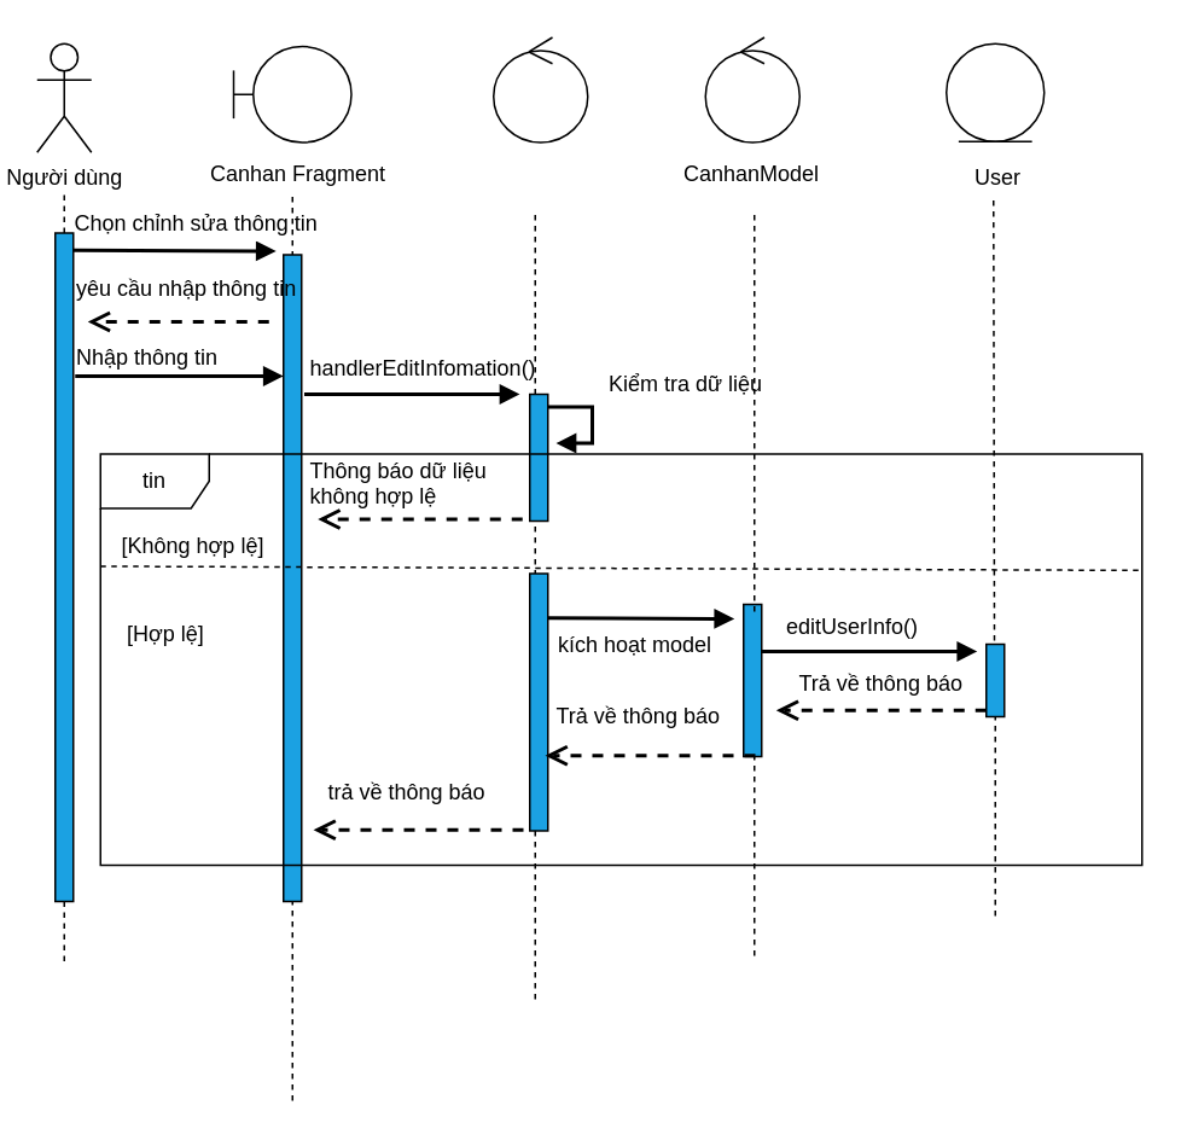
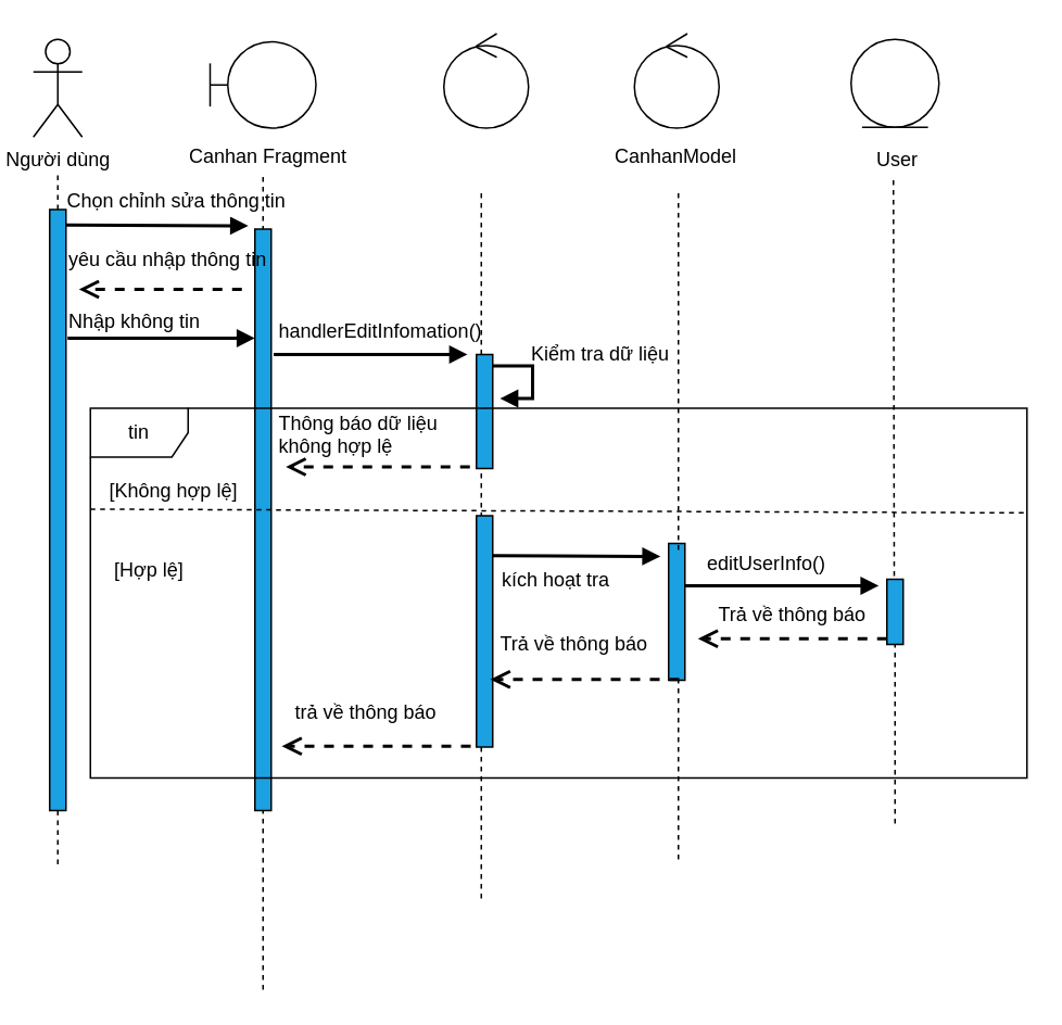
  <mxCell id="0" />
  <mxCell id="1" parent="0" />
  <mxCell id="2" value="Người dùng" style="shape=umlActor;verticalLabelPosition=bottom;labelBackgroundColor=#ffffff;verticalAlign=top;html=1;outlineConnect=0;" parent="1" vertex="1"><mxGeometry x="20" y="23.5" width="30" height="60" as="geometry" /></mxCell>
  <mxCell id="3" value="" style="ellipse;shape=umlControl;whiteSpace=wrap;html=1;strokeColor=#000000;" parent="1" vertex="1"><mxGeometry x="272" y="20" width="52" height="58" as="geometry" /></mxCell>
  <mxCell id="4" value="" style="shape=umlBoundary;whiteSpace=wrap;html=1;strokeColor=#000000;" parent="1" vertex="1"><mxGeometry x="128.5" y="25" width="65" height="53" as="geometry" /></mxCell>
  <mxCell id="5" value="Canhan Fragment" style="text;html=1;resizable=0;points=[];autosize=1;align=left;verticalAlign=top;spacingTop=-4;" parent="1" vertex="1"><mxGeometry x="113.5" y="85.5" width="110" height="20" as="geometry" /></mxCell>
  <mxCell id="6" value="" style="ellipse;shape=umlEntity;whiteSpace=wrap;html=1;strokeColor=#000000;" parent="1" vertex="1"><mxGeometry x="522" y="23.5" width="54" height="54" as="geometry" /></mxCell>
  <mxCell id="7" value="&amp;nbsp;CanhanModel" style="text;html=1;resizable=0;points=[];autosize=1;align=left;verticalAlign=top;spacingTop=-4;" parent="1" vertex="1"><mxGeometry x="371.5" y="85.5" width="90" height="20" as="geometry" /></mxCell>
  <mxCell id="8" value="" style="endArrow=block;endFill=1;endSize=6;html=1;strokeWidth=2;" parent="1" edge="1"><mxGeometry width="100" relative="1" as="geometry"><mxPoint x="40" y="137.5" as="sourcePoint" /><mxPoint x="152" y="138" as="targetPoint" /></mxGeometry></mxCell>
  <mxCell id="9" value="" style="ellipse;shape=umlControl;whiteSpace=wrap;html=1;strokeColor=#000000;" parent="1" vertex="1"><mxGeometry x="389" y="20" width="52" height="58" as="geometry" /></mxCell>
  <mxCell id="10" value="User" style="text;html=1;resizable=0;points=[];autosize=1;align=left;verticalAlign=top;spacingTop=-4;" parent="1" vertex="1"><mxGeometry x="536" y="87.5" width="40" height="20" as="geometry" /></mxCell>
  <mxCell id="11" value="" style="endArrow=block;endFill=1;endSize=6;html=1;strokeWidth=2;" parent="1" edge="1"><mxGeometry width="100" relative="1" as="geometry"><mxPoint x="167.5" y="217" as="sourcePoint" /><mxPoint x="286.5" y="217" as="targetPoint" /></mxGeometry></mxCell>
  <mxCell id="12" value="Chọn chỉnh sửa thông tin" style="text;html=1;resizable=0;points=[];autosize=1;align=left;verticalAlign=top;spacingTop=-4;fillColor=#ffffff;" parent="1" vertex="1"><mxGeometry x="38.5" y="112.5" width="150" height="20" as="geometry" /></mxCell>
- <mxCell id="13" value="kích hoạt model" style="text;html=1;resizable=0;points=[];autosize=1;align=left;verticalAlign=top;spacingTop=-4;fillColor=#ffffff;" parent="1" vertex="1"><mxGeometry x="305.5" y="346" width="95" height="14" as="geometry" /></mxCell>
+ <mxCell id="13" value="kích hoạt tra" style="text;html=1;resizable=0;points=[];autosize=1;align=left;verticalAlign=top;spacingTop=-4;fillColor=#ffffff;" parent="1" vertex="1"><mxGeometry x="305.5" y="346" width="95" height="14" as="geometry" /></mxCell>
  <mxCell id="14" value="&lt;span&gt;handlerEditInfomation&lt;/span&gt;()" style="text;html=1;resizable=0;points=[];autosize=1;align=left;verticalAlign=top;spacingTop=-4;" parent="1" vertex="1"><mxGeometry x="168.5" y="193" width="140" height="20" as="geometry" /></mxCell>
  <mxCell id="15" value="" style="endArrow=none;dashed=1;html=1;strokeWidth=1;" parent="1" source="16" edge="1"><mxGeometry width="50" height="50" relative="1" as="geometry"><mxPoint x="35" y="497" as="sourcePoint" /><mxPoint x="35" y="107" as="targetPoint" /></mxGeometry></mxCell>
  <mxCell id="16" value="" style="html=1;points=[];perimeter=orthogonalPerimeter;fillColor=#1ba1e2;strokeColor=#000000;fontColor=#ffffff;" parent="1" vertex="1"><mxGeometry x="30" y="128" width="10" height="369" as="geometry" /></mxCell>
  <mxCell id="17" value="" style="endArrow=none;dashed=1;html=1;strokeWidth=1;" parent="1" edge="1"><mxGeometry width="50" height="50" relative="1" as="geometry"><mxPoint x="35" y="497" as="sourcePoint" /><mxPoint x="35" y="532" as="targetPoint" /></mxGeometry></mxCell>
  <mxCell id="18" value="" style="endArrow=none;dashed=1;html=1;strokeWidth=1;exitX=0.5;exitY=0.003;exitDx=0;exitDy=0;exitPerimeter=0;" parent="1" source="19" edge="1"><mxGeometry width="50" height="50" relative="1" as="geometry"><mxPoint x="161" y="497" as="sourcePoint" /><mxPoint x="161" y="108" as="targetPoint" /></mxGeometry></mxCell>
  <mxCell id="19" value="" style="html=1;points=[];perimeter=orthogonalPerimeter;fillColor=#1ba1e2;strokeColor=#000000;fontColor=#ffffff;" parent="1" vertex="1"><mxGeometry x="156" y="140" width="10" height="357" as="geometry" /></mxCell>
  <mxCell id="20" value="" style="endArrow=none;dashed=1;html=1;strokeWidth=1;" parent="1" target="19" edge="1"><mxGeometry width="50" height="50" relative="1" as="geometry"><mxPoint x="161" y="607" as="sourcePoint" /><mxPoint x="161" y="546" as="targetPoint" /></mxGeometry></mxCell>
  <mxCell id="21" value="" style="endArrow=none;dashed=1;html=1;strokeWidth=1;" parent="1" source="22" edge="1"><mxGeometry width="50" height="50" relative="1" as="geometry"><mxPoint x="295" y="497" as="sourcePoint" /><mxPoint x="295" y="117" as="targetPoint" /></mxGeometry></mxCell>
  <mxCell id="22" value="" style="html=1;points=[];perimeter=orthogonalPerimeter;fillColor=#1ba1e2;strokeColor=#000000;fontColor=#ffffff;" parent="1" vertex="1"><mxGeometry x="292" y="217" width="10" height="70" as="geometry" /></mxCell>
  <mxCell id="23" value="" style="endArrow=none;dashed=1;html=1;strokeWidth=1;" parent="1" target="22" edge="1"><mxGeometry width="50" height="50" relative="1" as="geometry"><mxPoint x="295" y="551" as="sourcePoint" /><mxPoint x="295" y="117" as="targetPoint" /></mxGeometry></mxCell>
  <mxCell id="24" value="" style="html=1;points=[];perimeter=orthogonalPerimeter;fillColor=#1ba1e2;strokeColor=#000000;fontColor=#ffffff;" parent="1" vertex="1"><mxGeometry x="410" y="333" width="10" height="84" as="geometry" /></mxCell>
  <mxCell id="25" value="" style="html=1;points=[];perimeter=orthogonalPerimeter;fillColor=#1ba1e2;strokeColor=#000000;fontColor=#ffffff;" parent="1" vertex="1"><mxGeometry x="544" y="355" width="10" height="40" as="geometry" /></mxCell>
  <mxCell id="26" value="" style="html=1;verticalAlign=bottom;endArrow=open;dashed=1;endSize=8;strokeWidth=2;" parent="1" edge="1"><mxGeometry relative="1" as="geometry"><mxPoint x="148" y="177" as="sourcePoint" /><mxPoint x="48" y="177" as="targetPoint" /></mxGeometry></mxCell>
  <mxCell id="27" value="yêu cầu nhập thông tin" style="text;html=1;resizable=0;points=[];autosize=1;align=left;verticalAlign=top;spacingTop=-4;fillColor=none;" parent="1" vertex="1"><mxGeometry x="40" y="148.5" width="140" height="20" as="geometry" /></mxCell>
  <mxCell id="28" value="" style="endArrow=block;endFill=1;endSize=6;html=1;strokeWidth=2;" parent="1" edge="1"><mxGeometry width="100" relative="1" as="geometry"><mxPoint x="41" y="207" as="sourcePoint" /><mxPoint x="156" y="207" as="targetPoint" /></mxGeometry></mxCell>
- <mxCell id="29" value="Nhập thông tin" style="text;html=1;resizable=0;points=[];autosize=1;align=left;verticalAlign=top;spacingTop=-4;" parent="1" vertex="1"><mxGeometry x="40" y="187" width="90" height="20" as="geometry" /></mxCell>
+ <mxCell id="29" value="Nhập không tin" style="text;html=1;resizable=0;points=[];autosize=1;align=left;verticalAlign=top;spacingTop=-4;" parent="1" vertex="1"><mxGeometry x="40" y="187" width="90" height="20" as="geometry" /></mxCell>
  <mxCell id="30" value="" style="edgeStyle=orthogonalEdgeStyle;html=1;align=left;spacingLeft=2;endArrow=block;rounded=0;entryX=1;entryY=0;strokeWidth=2;" parent="1" edge="1"><mxGeometry x="1" y="350" relative="1" as="geometry"><mxPoint x="301.5" y="224" as="sourcePoint" /><Array as="points"><mxPoint x="326.5" y="224" /></Array><mxPoint x="306.5" y="244" as="targetPoint" /><mxPoint x="-303" y="-174" as="offset" /></mxGeometry></mxCell>
  <mxCell id="31" value="tin" style="shape=umlFrame;whiteSpace=wrap;html=1;strokeColor=#000000;fillColor=none;" parent="1" vertex="1"><mxGeometry x="55" y="250" width="575" height="227" as="geometry" /></mxCell>
  <mxCell id="32" value="" style="endArrow=none;dashed=1;html=1;strokeWidth=1;exitX=0;exitY=0.273;exitDx=0;exitDy=0;exitPerimeter=0;entryX=1;entryY=0.283;entryDx=0;entryDy=0;entryPerimeter=0;" parent="1" source="31" target="31" edge="1"><mxGeometry width="50" height="50" relative="1" as="geometry"><mxPoint x="92" y="502" as="sourcePoint" /><mxPoint x="142" y="452" as="targetPoint" /><Array as="points" /></mxGeometry></mxCell>
  <mxCell id="33" value="" style="html=1;verticalAlign=bottom;endArrow=open;dashed=1;endSize=8;strokeWidth=2;" parent="1" edge="1"><mxGeometry relative="1" as="geometry"><mxPoint x="288" y="286" as="sourcePoint" /><mxPoint x="175" y="286" as="targetPoint" /></mxGeometry></mxCell>
  <mxCell id="34" value="" style="html=1;verticalAlign=bottom;endArrow=open;dashed=1;endSize=8;strokeWidth=2;entryX=1;entryY=0.8;entryDx=0;entryDy=0;entryPerimeter=0;" parent="1" edge="1"><mxGeometry relative="1" as="geometry"><mxPoint x="288.5" y="457.5" as="sourcePoint" /><mxPoint x="172.5" y="457.5" as="targetPoint" /></mxGeometry></mxCell>
  <mxCell id="35" value="" style="html=1;points=[];perimeter=orthogonalPerimeter;fillColor=#1ba1e2;strokeColor=#000000;fontColor=#ffffff;" parent="1" vertex="1"><mxGeometry x="292" y="316" width="10" height="142" as="geometry" /></mxCell>
- <mxCell id="36" value="Kiểm tra dữ liệu" style="text;html=1;resizable=0;points=[];autosize=1;align=left;verticalAlign=top;spacingTop=-4;" parent="1" vertex="1"><mxGeometry x="334" y="202" width="95" height="14" as="geometry" /></mxCell>
+ <mxCell id="36" value="Kiểm tra dữ liệu" style="text;html=1;resizable=0;points=[];autosize=1;align=left;verticalAlign=top;spacingTop=-4;" parent="1" vertex="1"><mxGeometry x="324" y="207" width="95" height="14" as="geometry" /></mxCell>
  <mxCell id="37" value="Thông báo dữ liệu &lt;br&gt;không hợp lệ" style="text;html=1;resizable=0;points=[];autosize=1;align=left;verticalAlign=top;spacingTop=-4;" parent="1" vertex="1"><mxGeometry x="168.5" y="250" width="120" height="30" as="geometry" /></mxCell>
  <mxCell id="38" value="[Không hợp lệ]" style="text;html=1;resizable=0;points=[];autosize=1;align=left;verticalAlign=top;spacingTop=-4;" parent="1" vertex="1"><mxGeometry x="65" y="291" width="90" height="20" as="geometry" /></mxCell>
  <mxCell id="39" value="[Hợp lệ]" style="text;html=1;resizable=0;points=[];autosize=1;align=left;verticalAlign=top;spacingTop=-4;" parent="1" vertex="1"><mxGeometry x="68" y="340" width="60" height="20" as="geometry" /></mxCell>
  <mxCell id="40" value="" style="endArrow=block;endFill=1;endSize=6;html=1;strokeWidth=2;" parent="1" edge="1"><mxGeometry width="100" relative="1" as="geometry"><mxPoint x="302" y="340.5" as="sourcePoint" /><mxPoint x="405" y="341" as="targetPoint" /></mxGeometry></mxCell>
  <mxCell id="41" value="" style="endArrow=block;endFill=1;endSize=6;html=1;strokeWidth=2;" parent="1" edge="1"><mxGeometry width="100" relative="1" as="geometry"><mxPoint x="420" y="359" as="sourcePoint" /><mxPoint x="539" y="359" as="targetPoint" /></mxGeometry></mxCell>
  <mxCell id="42" value="" style="html=1;verticalAlign=bottom;endArrow=open;dashed=1;endSize=8;strokeWidth=2;entryX=1;entryY=0.8;entryDx=0;entryDy=0;entryPerimeter=0;" parent="1" edge="1"><mxGeometry relative="1" as="geometry"><mxPoint x="544" y="391.5" as="sourcePoint" /><mxPoint x="428" y="391.5" as="targetPoint" /></mxGeometry></mxCell>
  <mxCell id="43" value="" style="html=1;verticalAlign=bottom;endArrow=open;dashed=1;endSize=8;strokeWidth=2;entryX=1;entryY=0.8;entryDx=0;entryDy=0;entryPerimeter=0;" parent="1" edge="1"><mxGeometry relative="1" as="geometry"><mxPoint x="416.5" y="416.5" as="sourcePoint" /><mxPoint x="300.5" y="416.5" as="targetPoint" /></mxGeometry></mxCell>
  <mxCell id="44" value="editUserInfo()" style="text;html=1;resizable=0;points=[];autosize=1;align=left;verticalAlign=top;spacingTop=-4;" parent="1" vertex="1"><mxGeometry x="432" y="336" width="90" height="20" as="geometry" /></mxCell>
  <mxCell id="45" value="Trả về thông báo" style="text;html=1;resizable=0;points=[];autosize=1;align=left;verticalAlign=top;spacingTop=-4;" parent="1" vertex="1"><mxGeometry x="439" y="367" width="110" height="20" as="geometry" /></mxCell>
  <mxCell id="46" value="" style="endArrow=none;dashed=1;html=1;strokeWidth=1;" parent="1" edge="1"><mxGeometry width="50" height="50" relative="1" as="geometry"><mxPoint x="416" y="337" as="sourcePoint" /><mxPoint x="416" y="116" as="targetPoint" /></mxGeometry></mxCell>
  <mxCell id="47" value="" style="endArrow=none;dashed=1;html=1;strokeWidth=1;" parent="1" edge="1"><mxGeometry width="50" height="50" relative="1" as="geometry"><mxPoint x="416" y="527" as="sourcePoint" /><mxPoint x="416" y="417" as="targetPoint" /></mxGeometry></mxCell>
  <mxCell id="48" value="" style="endArrow=none;dashed=1;html=1;strokeWidth=1;" parent="1" edge="1"><mxGeometry width="50" height="50" relative="1" as="geometry"><mxPoint x="548.5" y="353" as="sourcePoint" /><mxPoint x="548" y="107" as="targetPoint" /></mxGeometry></mxCell>
  <mxCell id="49" value="" style="endArrow=none;dashed=1;html=1;strokeWidth=1;" parent="1" edge="1"><mxGeometry width="50" height="50" relative="1" as="geometry"><mxPoint x="549" y="505" as="sourcePoint" /><mxPoint x="549" y="395" as="targetPoint" /></mxGeometry></mxCell>
  <mxCell id="50" value="Trả về thông báo" style="text;html=1;resizable=0;points=[];autosize=1;align=left;verticalAlign=top;spacingTop=-4;" parent="1" vertex="1"><mxGeometry x="305" y="385" width="110" height="20" as="geometry" /></mxCell>
  <mxCell id="51" value="trả về thông báo" style="text;html=1;resizable=0;points=[];autosize=1;align=left;verticalAlign=top;spacingTop=-4;" parent="1" vertex="1"><mxGeometry x="179" y="427" width="100" height="20" as="geometry" /></mxCell>
